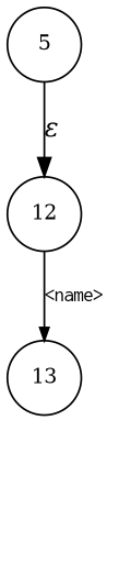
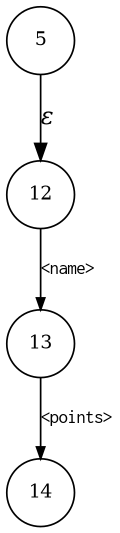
  digraph {
    rankdir=TB
    node [fixedsize=true fontsize=11 peripheries=1 shape=circle]
    edge [fontname=Courier arrowhead=normal arrowsize=.7 fontsize=11]
    n1 [label=5 width=.55]
    n2 [label=12 width=.55]
    n3 [label=13 width=.55]
+   n4 [label=14 width=.55]
    n1 -> n2 [fontname="Times-Italic" label="&epsilon;" arrowhead="" arrowsize="" fontsize=""]
    n2 -> n3 [label="<name>"]
+   n3 -> n4 [label="<points>"]
  }
